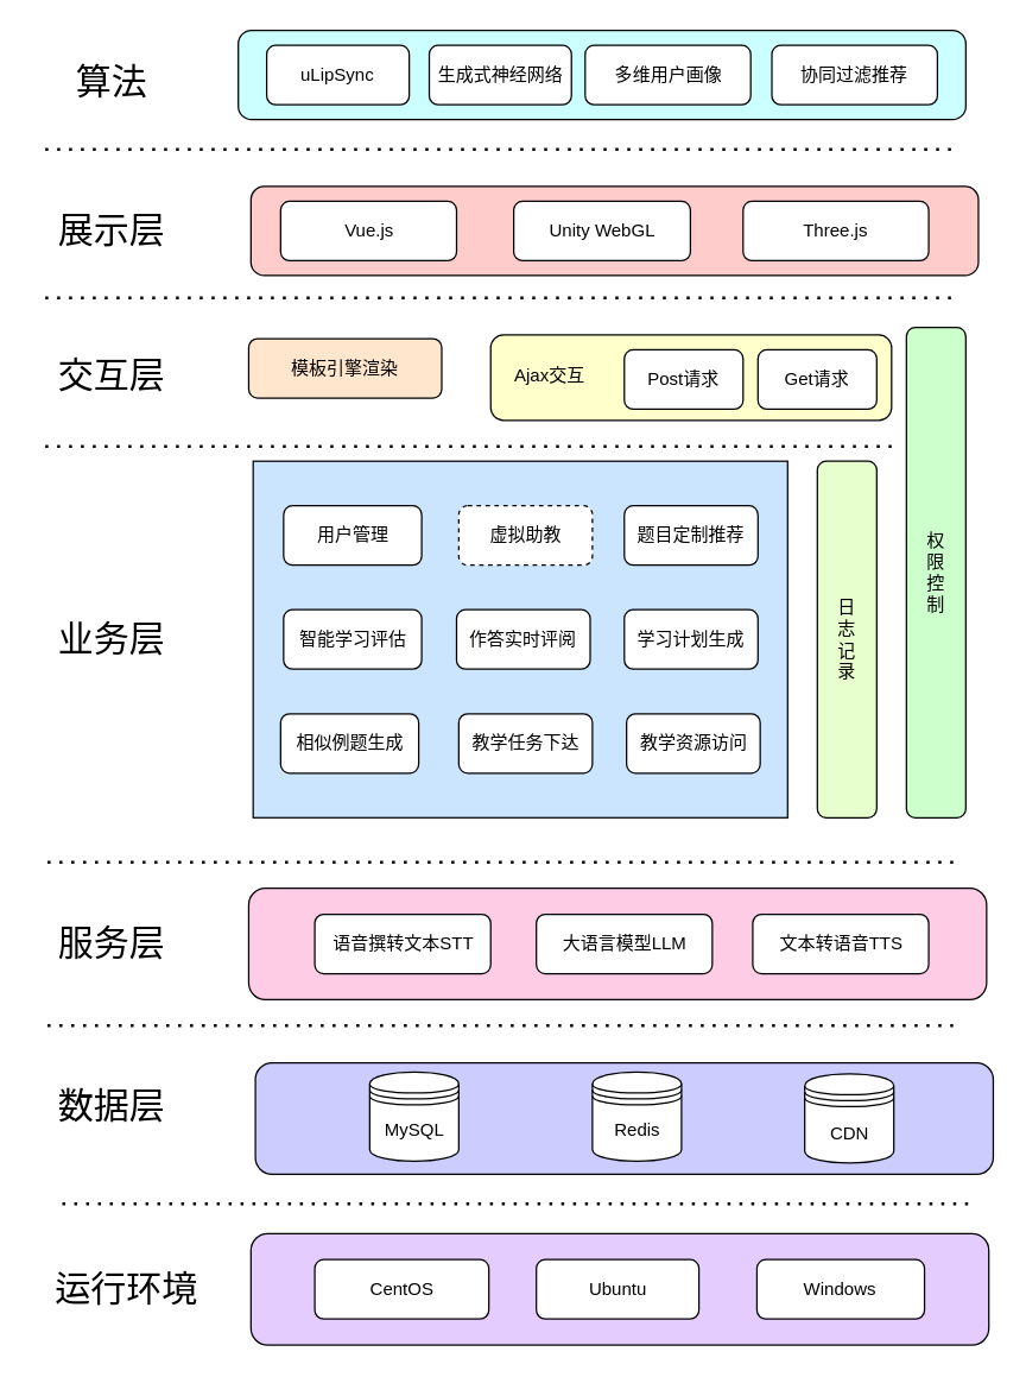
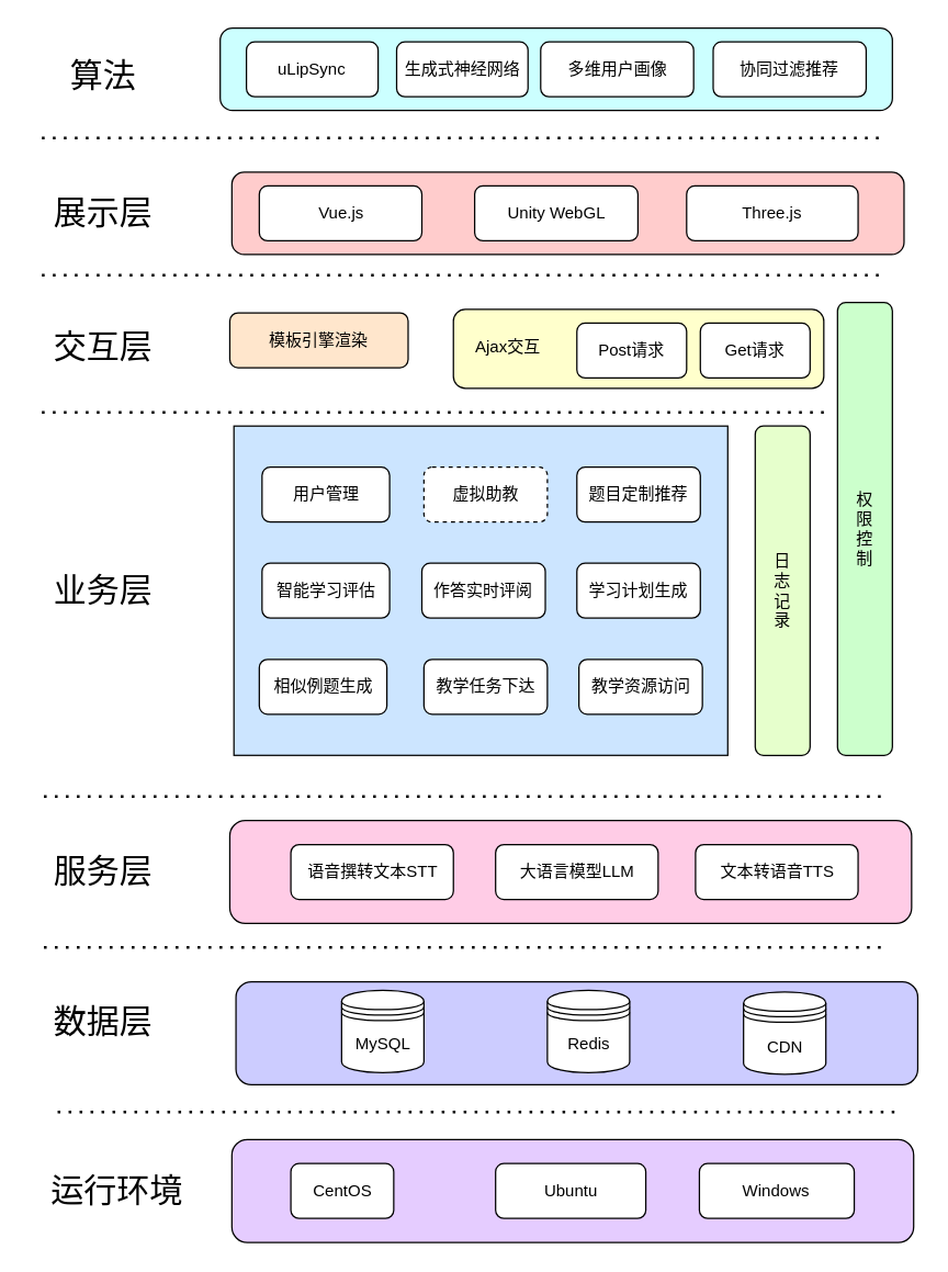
  <mxCell id="0" />
  <mxCell id="1" parent="0" />
  <mxCell id="2" value="" style="rounded=1;whiteSpace=wrap;html=1;fillColor=#FFCCCC;" vertex="1" parent="1"><mxGeometry x="168.5" y="125" width="490" height="60" as="geometry" /></mxCell>
  <mxCell id="3" value="" style="endArrow=none;dashed=1;html=1;dashPattern=1 3;strokeWidth=2;rounded=0;" edge="1" parent="1"><mxGeometry width="50" height="50" relative="1" as="geometry"><mxPoint x="30" y="200" as="sourcePoint" /><mxPoint x="640" y="200" as="targetPoint" /></mxGeometry></mxCell>
  <mxCell id="4" value="&lt;font style=&quot;font-size: 24px;&quot;&gt;展示层&lt;/font&gt;" style="text;html=1;align=center;verticalAlign=middle;whiteSpace=wrap;rounded=0;" vertex="1" parent="1"><mxGeometry x="20" y="140" width="110" height="30" as="geometry" /></mxCell>
  <mxCell id="5" value="&lt;span style=&quot;font-size: 24px;&quot;&gt;交互层&lt;/span&gt;" style="text;html=1;align=center;verticalAlign=middle;whiteSpace=wrap;rounded=0;" vertex="1" parent="1"><mxGeometry x="20" y="237.5" width="110" height="30" as="geometry" /></mxCell>
  <mxCell id="6" value="Vue.js" style="rounded=1;whiteSpace=wrap;html=1;" vertex="1" parent="1"><mxGeometry x="188.5" y="135" width="118.5" height="40" as="geometry" /></mxCell>
  <mxCell id="7" value="Unity WebGL" style="rounded=1;whiteSpace=wrap;html=1;" vertex="1" parent="1"><mxGeometry x="345.5" y="135" width="119" height="40" as="geometry" /></mxCell>
  <mxCell id="8" value="Three.js" style="rounded=1;whiteSpace=wrap;html=1;" vertex="1" parent="1"><mxGeometry x="500" y="135" width="125" height="40" as="geometry" /></mxCell>
  <mxCell id="9" value="模板引擎渲染" style="rounded=1;whiteSpace=wrap;html=1;fillColor=#FFE6CC;" vertex="1" parent="1"><mxGeometry x="167" y="227.5" width="130" height="40" as="geometry" /></mxCell>
  <mxCell id="10" value="" style="rounded=1;whiteSpace=wrap;html=1;fillColor=#FFFFCC;" vertex="1" parent="1"><mxGeometry x="330" y="225" width="270" height="57.5" as="geometry" /></mxCell>
  <mxCell id="11" value="Post请求" style="rounded=1;whiteSpace=wrap;html=1;" vertex="1" parent="1"><mxGeometry x="420" y="235" width="80" height="40" as="geometry" /></mxCell>
  <mxCell id="12" value="Get请求" style="rounded=1;whiteSpace=wrap;html=1;" vertex="1" parent="1"><mxGeometry x="510" y="235" width="80" height="40" as="geometry" /></mxCell>
  <mxCell id="13" value="Ajax交互" style="text;html=1;align=center;verticalAlign=middle;whiteSpace=wrap;rounded=0;" vertex="1" parent="1"><mxGeometry x="340" y="237.5" width="60" height="30" as="geometry" /></mxCell>
  <mxCell id="14" value="日&lt;div&gt;志&lt;/div&gt;&lt;div&gt;记&lt;/div&gt;&lt;div&gt;录&lt;/div&gt;" style="rounded=1;whiteSpace=wrap;html=1;fillColor=#E6FFCC;" vertex="1" parent="1"><mxGeometry x="550" y="310" width="40" height="240" as="geometry" /></mxCell>
  <mxCell id="15" value="权&lt;div&gt;限&lt;/div&gt;&lt;div&gt;控&lt;/div&gt;&lt;div&gt;制&lt;/div&gt;" style="rounded=1;whiteSpace=wrap;html=1;fillColor=#CCFFCC;" vertex="1" parent="1"><mxGeometry x="610" y="220" width="40" height="330" as="geometry" /></mxCell>
  <mxCell id="16" value="" style="rounded=0;whiteSpace=wrap;html=1;fillColor=#CCE5FF;" vertex="1" parent="1"><mxGeometry x="170" y="310" width="360" height="240" as="geometry" /></mxCell>
  <mxCell id="17" value="" style="endArrow=none;dashed=1;html=1;dashPattern=1 3;strokeWidth=2;rounded=0;" edge="1" parent="1"><mxGeometry width="50" height="50" relative="1" as="geometry"><mxPoint x="30" y="300" as="sourcePoint" /><mxPoint x="600" y="300" as="targetPoint" /></mxGeometry></mxCell>
  <mxCell id="18" value="" style="endArrow=none;dashed=1;html=1;dashPattern=1 3;strokeWidth=2;rounded=0;" edge="1" parent="1"><mxGeometry width="50" height="50" relative="1" as="geometry"><mxPoint x="31.5" y="690" as="sourcePoint" /><mxPoint x="641.5" y="690" as="targetPoint" /></mxGeometry></mxCell>
  <mxCell id="19" value="&lt;span style=&quot;font-size: 24px;&quot;&gt;业务层&lt;/span&gt;" style="text;html=1;align=center;verticalAlign=middle;whiteSpace=wrap;rounded=0;" vertex="1" parent="1"><mxGeometry x="20" y="415" width="110" height="30" as="geometry" /></mxCell>
  <mxCell id="20" value="用户管理" style="rounded=1;whiteSpace=wrap;html=1;" vertex="1" parent="1"><mxGeometry x="190.5" y="340" width="93" height="40" as="geometry" /></mxCell>
  <mxCell id="21" value="虚拟助教" style="rounded=1;whiteSpace=wrap;html=1;dashed=1;" vertex="1" parent="1"><mxGeometry x="308.5" y="340" width="90" height="40" as="geometry" /></mxCell>
  <mxCell id="22" value="题目定制推荐" style="rounded=1;whiteSpace=wrap;html=1;" vertex="1" parent="1"><mxGeometry x="420" y="340" width="90" height="40" as="geometry" /></mxCell>
  <mxCell id="23" value="智能学习评估" style="rounded=1;whiteSpace=wrap;html=1;" vertex="1" parent="1"><mxGeometry x="190.5" y="410" width="93" height="40" as="geometry" /></mxCell>
  <mxCell id="24" value="作答实时评阅" style="rounded=1;whiteSpace=wrap;html=1;" vertex="1" parent="1"><mxGeometry x="307" y="410" width="90" height="40" as="geometry" /></mxCell>
  <mxCell id="25" value="学习计划生成" style="rounded=1;whiteSpace=wrap;html=1;" vertex="1" parent="1"><mxGeometry x="420" y="410" width="90" height="40" as="geometry" /></mxCell>
  <mxCell id="26" value="相似例题生成" style="rounded=1;whiteSpace=wrap;html=1;" vertex="1" parent="1"><mxGeometry x="188.5" y="480" width="93" height="40" as="geometry" /></mxCell>
  <mxCell id="27" value="教学任务下达" style="rounded=1;whiteSpace=wrap;html=1;" vertex="1" parent="1"><mxGeometry x="308.5" y="480" width="90" height="40" as="geometry" /></mxCell>
  <mxCell id="28" value="教学资源访问" style="rounded=1;whiteSpace=wrap;html=1;" vertex="1" parent="1"><mxGeometry x="421.5" y="480" width="90" height="40" as="geometry" /></mxCell>
  <mxCell id="29" value="&lt;span style=&quot;font-size: 24px;&quot;&gt;数据层&lt;/span&gt;" style="text;html=1;align=center;verticalAlign=middle;whiteSpace=wrap;rounded=0;" vertex="1" parent="1"><mxGeometry x="20" y="730" width="110" height="30" as="geometry" /></mxCell>
  <mxCell id="30" value="" style="rounded=1;whiteSpace=wrap;html=1;fillColor=#CCCCFF;" vertex="1" parent="1"><mxGeometry x="171.5" y="715" width="497" height="75" as="geometry" /></mxCell>
  <mxCell id="31" value="MySQL" style="shape=datastore;whiteSpace=wrap;html=1;" vertex="1" parent="1"><mxGeometry x="248.5" y="721.25" width="60" height="60" as="geometry" /></mxCell>
  <mxCell id="32" value="Redis" style="shape=datastore;whiteSpace=wrap;html=1;" vertex="1" parent="1"><mxGeometry x="398.5" y="721.25" width="60" height="60" as="geometry" /></mxCell>
  <mxCell id="33" value="CDN" style="shape=datastore;whiteSpace=wrap;html=1;" vertex="1" parent="1"><mxGeometry x="541.5" y="722.5" width="60" height="60" as="geometry" /></mxCell>
  <mxCell id="34" value="" style="rounded=1;whiteSpace=wrap;html=1;fillColor=#E5CCFF;" vertex="1" parent="1"><mxGeometry x="168.5" y="830" width="497" height="75" as="geometry" /></mxCell>
  <mxCell id="35" value="" style="endArrow=none;dashed=1;html=1;dashPattern=1 3;strokeWidth=2;rounded=0;" edge="1" parent="1"><mxGeometry width="50" height="50" relative="1" as="geometry"><mxPoint x="41.5" y="810" as="sourcePoint" /><mxPoint x="651.5" y="810" as="targetPoint" /></mxGeometry></mxCell>
  <mxCell id="36" value="&lt;span style=&quot;font-size: 24px;&quot;&gt;运行环境&lt;/span&gt;" style="text;html=1;align=center;verticalAlign=middle;whiteSpace=wrap;rounded=0;" vertex="1" parent="1"><mxGeometry x="30" y="852.5" width="110" height="30" as="geometry" /></mxCell>
  <mxCell id="37" value="" style="endArrow=none;dashed=1;html=1;dashPattern=1 3;strokeWidth=2;rounded=0;" edge="1" parent="1"><mxGeometry width="50" height="50" relative="1" as="geometry"><mxPoint x="30" y="100" as="sourcePoint" /><mxPoint x="640" y="100" as="targetPoint" /></mxGeometry></mxCell>
  <mxCell id="38" value="" style="rounded=1;whiteSpace=wrap;html=1;fillColor=#CCFFFF;" vertex="1" parent="1"><mxGeometry x="160" y="20" width="490" height="60" as="geometry" /></mxCell>
  <mxCell id="39" value="&lt;font style=&quot;font-size: 24px;&quot;&gt;算法&lt;/font&gt;" style="text;html=1;align=center;verticalAlign=middle;whiteSpace=wrap;rounded=0;" vertex="1" parent="1"><mxGeometry x="20" y="40" width="110" height="30" as="geometry" /></mxCell>
  <mxCell id="40" value="uLipSync" style="rounded=1;whiteSpace=wrap;html=1;" vertex="1" parent="1"><mxGeometry x="179.12" y="30" width="96" height="40" as="geometry" /></mxCell>
  <mxCell id="41" value="生成式神经网络" style="rounded=1;whiteSpace=wrap;html=1;" vertex="1" parent="1"><mxGeometry x="288.62" y="30" width="95.75" height="40" as="geometry" /></mxCell>
  <mxCell id="42" value="协同过滤推荐" style="rounded=1;whiteSpace=wrap;html=1;" vertex="1" parent="1"><mxGeometry x="519.37" y="30" width="111.5" height="40" as="geometry" /></mxCell>
  <mxCell id="43" value="多维用户画像" style="rounded=1;whiteSpace=wrap;html=1;" vertex="1" parent="1"><mxGeometry x="393.62" y="30" width="111.5" height="40" as="geometry" /></mxCell>
  <mxCell id="44" value="" style="endArrow=none;dashed=1;html=1;dashPattern=1 3;strokeWidth=2;rounded=0;" edge="1" parent="1"><mxGeometry width="50" height="50" relative="1" as="geometry"><mxPoint x="31.5" y="580" as="sourcePoint" /><mxPoint x="641.5" y="580" as="targetPoint" /></mxGeometry></mxCell>
  <mxCell id="45" value="&lt;span style=&quot;font-size: 24px;&quot;&gt;服务层&lt;/span&gt;" style="text;html=1;align=center;verticalAlign=middle;whiteSpace=wrap;rounded=0;" vertex="1" parent="1"><mxGeometry x="20" y="620" width="110" height="30" as="geometry" /></mxCell>
  <mxCell id="46" value="" style="rounded=1;whiteSpace=wrap;html=1;fillColor=#FFCCE6;" vertex="1" parent="1"><mxGeometry x="167" y="597.5" width="497" height="75" as="geometry" /></mxCell>
  <mxCell id="47" value="大语言模型LLM" style="rounded=1;whiteSpace=wrap;html=1;" vertex="1" parent="1"><mxGeometry x="360.75" y="615" width="118.5" height="40" as="geometry" /></mxCell>
  <mxCell id="48" value="语音撰转文本STT" style="rounded=1;whiteSpace=wrap;html=1;" vertex="1" parent="1"><mxGeometry x="211.5" y="615" width="118.5" height="40" as="geometry" /></mxCell>
  <mxCell id="49" value="文本转语音TTS" style="rounded=1;whiteSpace=wrap;html=1;" vertex="1" parent="1"><mxGeometry x="506.5" y="615" width="118.5" height="40" as="geometry" /></mxCell>
- <mxCell id="50" value="CentOS" style="rounded=1;whiteSpace=wrap;html=1;" vertex="1" parent="1"><mxGeometry x="211.5" y="847.5" width="117.25" height="40" as="geometry" /></mxCell>
+ <mxCell id="50" value="CentOS" style="rounded=1;whiteSpace=wrap;html=1;" vertex="1" parent="1"><mxGeometry x="211.5" y="847.5" width="75" height="40" as="geometry" /></mxCell>
  <mxCell id="51" value="Ubuntu" style="rounded=1;whiteSpace=wrap;html=1;" vertex="1" parent="1"><mxGeometry x="360.75" y="847.5" width="109.5" height="40" as="geometry" /></mxCell>
  <mxCell id="52" value="Windows" style="rounded=1;whiteSpace=wrap;html=1;" vertex="1" parent="1"><mxGeometry x="509.31" y="847.5" width="112.88" height="40" as="geometry" /></mxCell>
